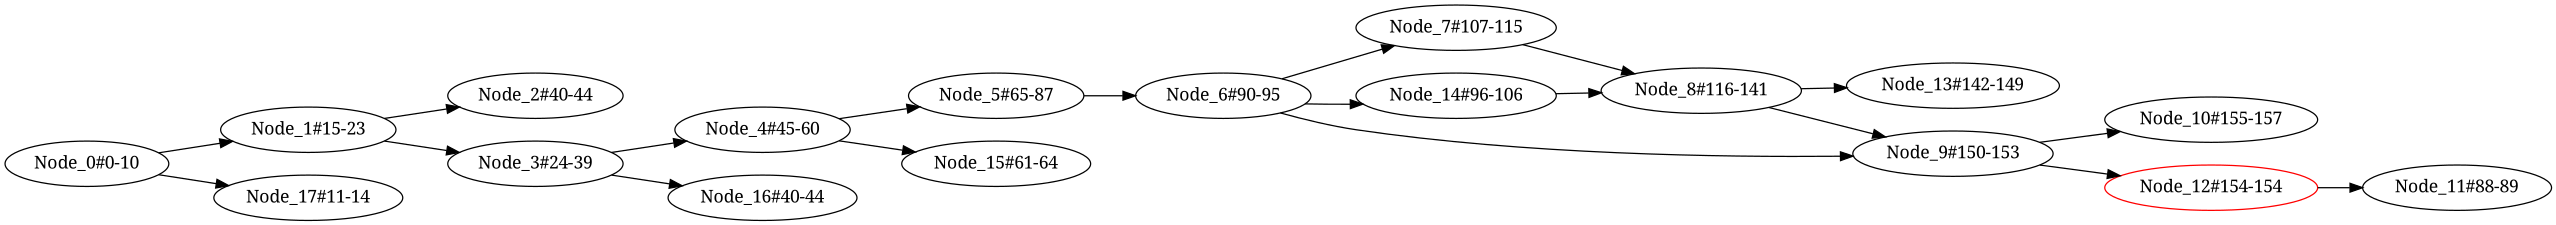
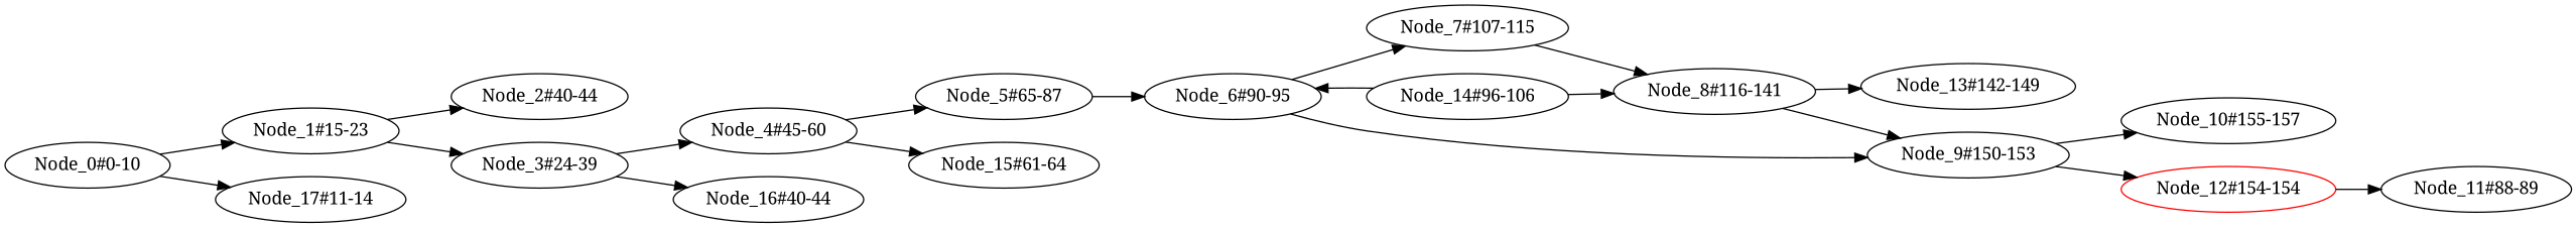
  digraph {
    fontname="Noto Serif"
    rankdir=LR
    node [fontname="Noto Serif"]
    edge [fontname="Noto Serif"]
    n1 [label="Node_0#0-10"]
    n2 [label="Node_1#15-23"]
    n3 [label="Node_17#11-14"]
    n4 [label="Node_2#40-44"]
    n5 [label="Node_3#24-39"]
    n6 [label="Node_4#45-60"]
    n7 [label="Node_16#40-44"]
    n8 [label="Node_5#65-87"]
    n9 [label="Node_15#61-64"]
    n10 [label="Node_6#90-95"]
    n11 [label="Node_7#107-115"]
    n12 [label="Node_14#96-106"]
    n13 [label="Node_9#150-153"]
    n14 [label="Node_8#116-141"]
    n15 [label="Node_13#142-149"]
    n16 [label="Node_10#155-157"]
    n17 [color=red label="Node_12#154-154"]
    n18 [label="Node_11#88-89"]
    n1 -> n2
    n1 -> n3
    n2 -> n4
    n2 -> n5
    n5 -> n6
    n5 -> n7
    n6 -> n8
    n6 -> n9
    n8 -> n10
    n10 -> n11
-   n10 -> n12
+   n12 -> n10
    n10 -> n13
    n11 -> n14
    n12 -> n14
    n13 -> n16
    n13 -> n17
    n14 -> n13
    n14 -> n15
    n17 -> n18
  }
